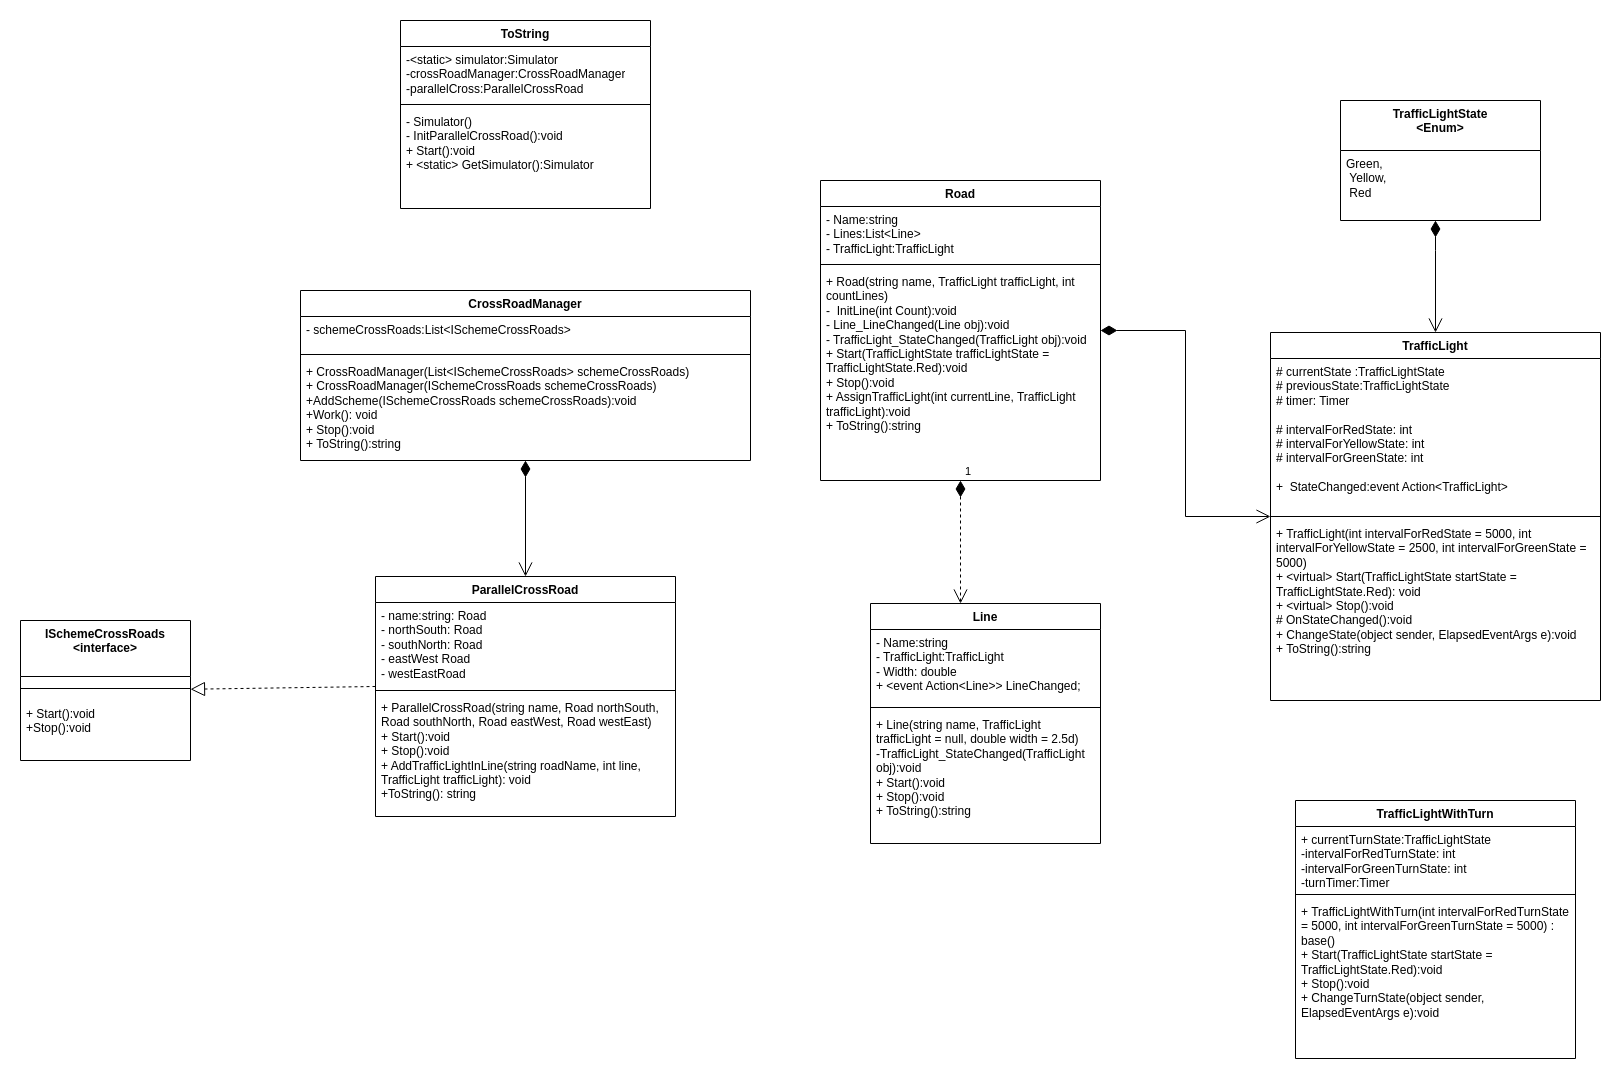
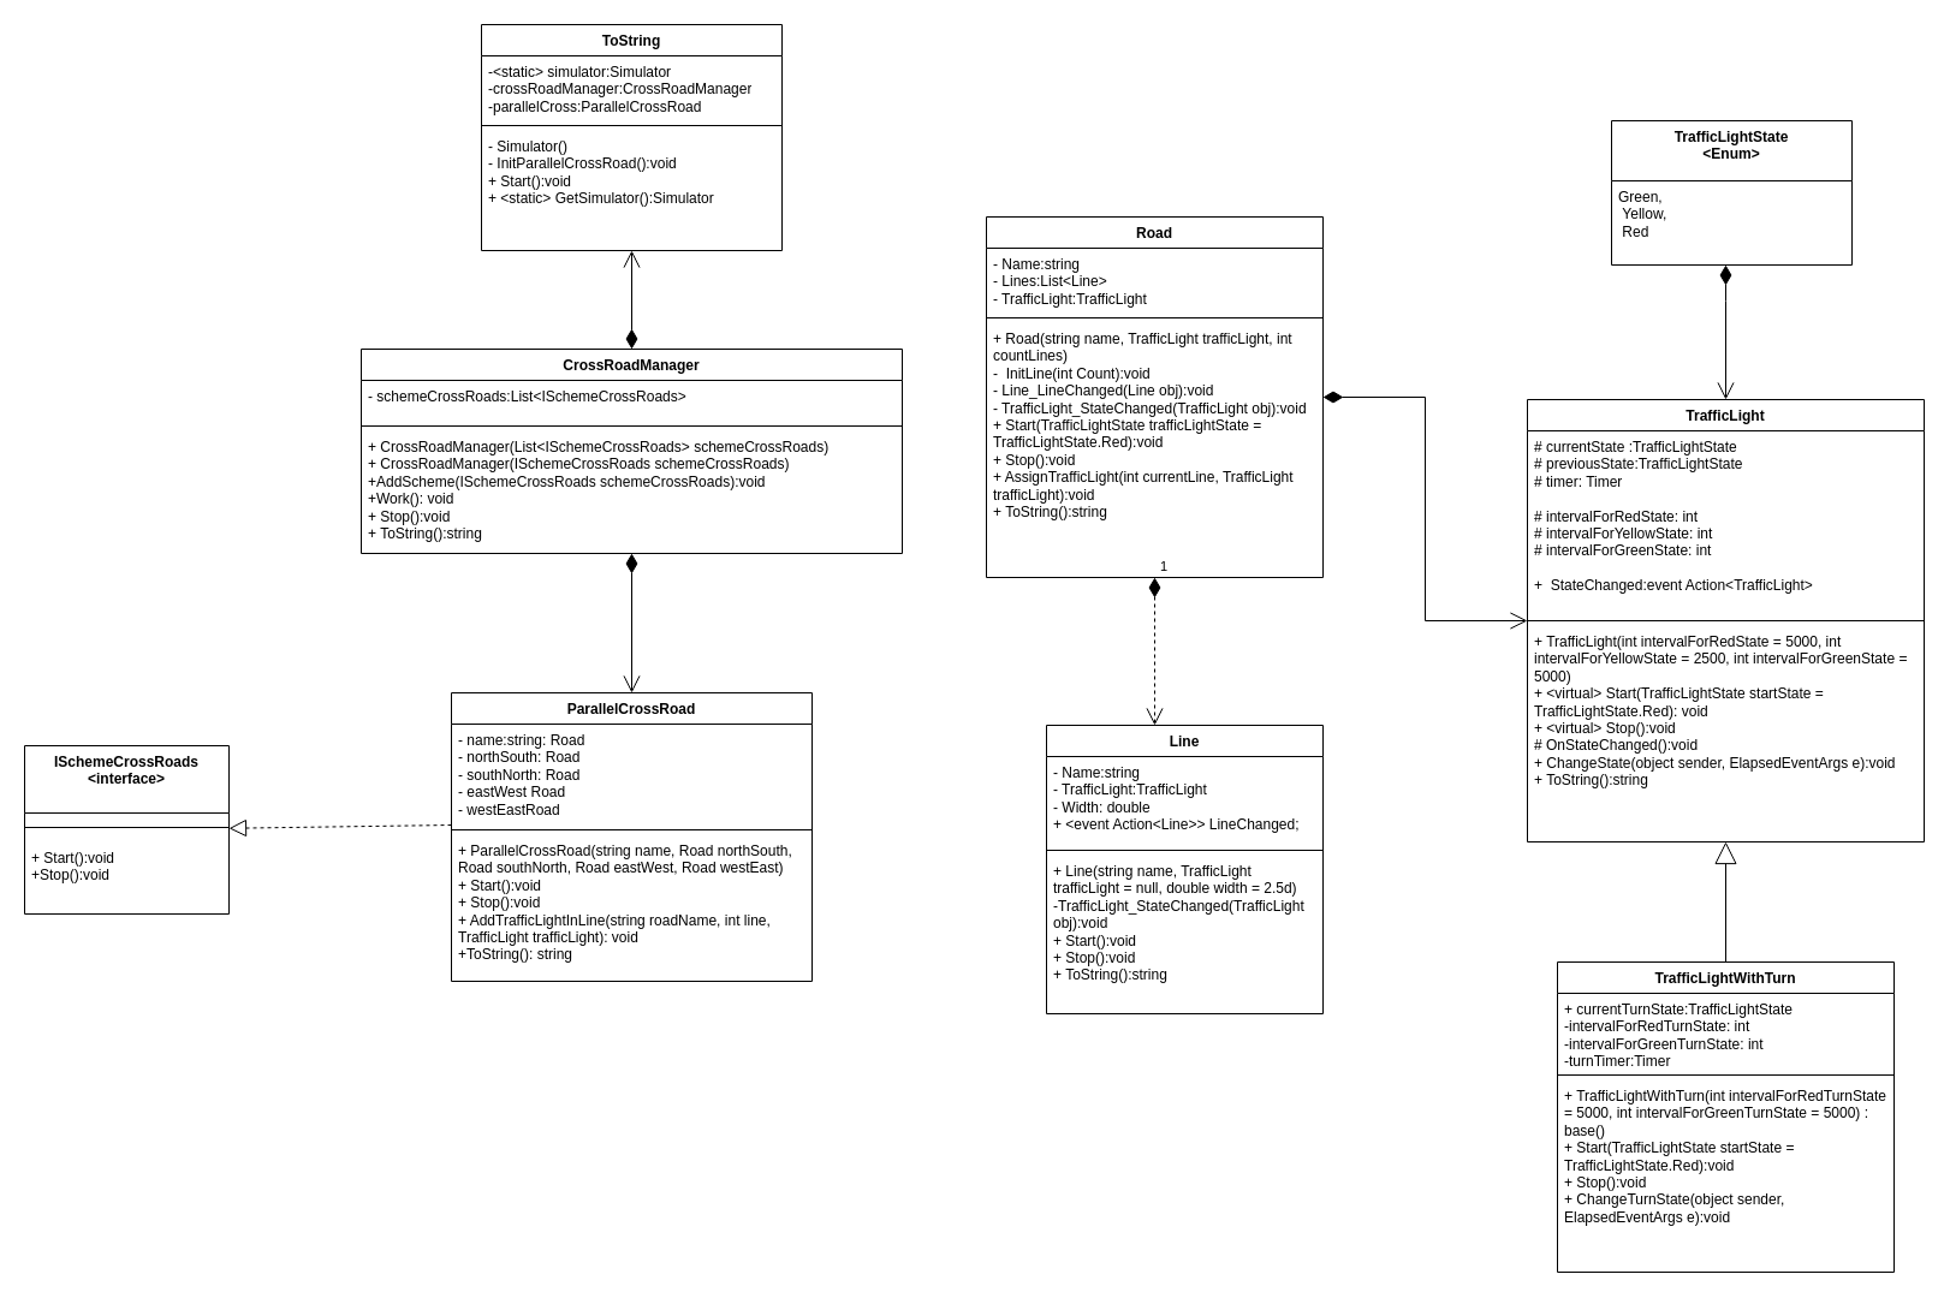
  <mxCell id="0" />
  <mxCell id="1" parent="0" />
  <mxCell id="2" value="Road&lt;br&gt;" style="swimlane;fontStyle=1;align=center;verticalAlign=top;childLayout=stackLayout;horizontal=1;startSize=26;horizontalStack=0;resizeParent=1;resizeParentMax=0;resizeLast=0;collapsible=1;marginBottom=0;whiteSpace=wrap;html=1;" parent="1" vertex="1"><mxGeometry x="820" y="180" width="280" height="300" as="geometry" /></mxCell>
  <mxCell id="3" value="- Name:string&lt;br&gt;- Lines:List&amp;lt;Line&amp;gt;&lt;br&gt;- TrafficLight:TrafficLight&amp;nbsp;&lt;br&gt;&amp;nbsp;" style="text;strokeColor=none;fillColor=none;align=left;verticalAlign=top;spacingLeft=4;spacingRight=4;overflow=hidden;rotatable=0;points=[[0,0.5],[1,0.5]];portConstraint=eastwest;whiteSpace=wrap;html=1;" parent="2" vertex="1"><mxGeometry y="26" width="280" height="54" as="geometry" /></mxCell>
  <mxCell id="4" value="" style="line;strokeWidth=1;fillColor=none;align=left;verticalAlign=middle;spacingTop=-1;spacingLeft=3;spacingRight=3;rotatable=0;labelPosition=right;points=[];portConstraint=eastwest;strokeColor=inherit;" parent="2" vertex="1"><mxGeometry y="80" width="280" height="8" as="geometry" /></mxCell>
  <mxCell id="5" value="+ Road(string name, TrafficLight trafficLight, int countLines)&lt;br&gt;-&amp;nbsp; InitLine(int Count):void&lt;br&gt;- Line_LineChanged(Line obj):void&lt;br&gt;- TrafficLight_StateChanged(TrafficLight obj):void&lt;br&gt;+ Start(TrafficLightState trafficLightState = TrafficLightState.Red):void&lt;br&gt;+ Stop():void&lt;br&gt;+ AssignTrafficLight(int currentLine, TrafficLight trafficLight):void&lt;br&gt;+ ToString():string&lt;br&gt;&lt;br&gt;&lt;br&gt;" style="text;strokeColor=none;fillColor=none;align=left;verticalAlign=top;spacingLeft=4;spacingRight=4;overflow=hidden;rotatable=0;points=[[0,0.5],[1,0.5]];portConstraint=eastwest;whiteSpace=wrap;html=1;" parent="2" vertex="1"><mxGeometry y="88" width="280" height="212" as="geometry" /></mxCell>
  <mxCell id="6" value="CrossRoadManager&lt;br&gt;" style="swimlane;fontStyle=1;align=center;verticalAlign=top;childLayout=stackLayout;horizontal=1;startSize=26;horizontalStack=0;resizeParent=1;resizeParentMax=0;resizeLast=0;collapsible=1;marginBottom=0;whiteSpace=wrap;html=1;" parent="1" vertex="1"><mxGeometry x="300" y="290" width="450" height="170" as="geometry" /></mxCell>
  <mxCell id="7" value="&lt;div&gt;- schemeCrossRoads:List&amp;lt;ISchemeCrossRoads&amp;gt;&lt;/div&gt;" style="text;strokeColor=none;fillColor=none;align=left;verticalAlign=top;spacingLeft=4;spacingRight=4;overflow=hidden;rotatable=0;points=[[0,0.5],[1,0.5]];portConstraint=eastwest;whiteSpace=wrap;html=1;" parent="6" vertex="1"><mxGeometry y="26" width="450" height="34" as="geometry" /></mxCell>
  <mxCell id="8" value="" style="line;strokeWidth=1;fillColor=none;align=left;verticalAlign=middle;spacingTop=-1;spacingLeft=3;spacingRight=3;rotatable=0;labelPosition=right;points=[];portConstraint=eastwest;strokeColor=inherit;" parent="6" vertex="1"><mxGeometry y="60" width="450" height="8" as="geometry" /></mxCell>
  <mxCell id="9" value="+ CrossRoadManager(List&amp;lt;ISchemeCrossRoads&amp;gt; schemeCrossRoads)&lt;br&gt;+ CrossRoadManager(ISchemeCrossRoads schemeCrossRoads)&lt;br&gt;+AddScheme(ISchemeCrossRoads schemeCrossRoads):void&amp;nbsp;&lt;br&gt;+Work(): void&lt;br&gt;+ Stop():void&lt;br&gt;+ ToString():string" style="text;strokeColor=none;fillColor=none;align=left;verticalAlign=top;spacingLeft=4;spacingRight=4;overflow=hidden;rotatable=0;points=[[0,0.5],[1,0.5]];portConstraint=eastwest;whiteSpace=wrap;html=1;" parent="6" vertex="1"><mxGeometry y="68" width="450" height="102" as="geometry" /></mxCell>
  <mxCell id="10" value="ISchemeCrossRoads&lt;br&gt;&amp;lt;interface&amp;gt;" style="swimlane;fontStyle=1;align=center;verticalAlign=top;childLayout=stackLayout;horizontal=1;startSize=56;horizontalStack=0;resizeParent=1;resizeParentMax=0;resizeLast=0;collapsible=1;marginBottom=0;whiteSpace=wrap;html=1;" parent="1" vertex="1"><mxGeometry x="20" y="620" width="170" height="140" as="geometry" /></mxCell>
  <mxCell id="11" value="" style="line;strokeWidth=1;fillColor=none;align=left;verticalAlign=middle;spacingTop=-1;spacingLeft=3;spacingRight=3;rotatable=0;labelPosition=right;points=[];portConstraint=eastwest;strokeColor=inherit;" parent="10" vertex="1"><mxGeometry y="56" width="170" height="24" as="geometry" /></mxCell>
  <mxCell id="12" value="+ Start():void&lt;br&gt;+Stop():void" style="text;strokeColor=none;fillColor=none;align=left;verticalAlign=top;spacingLeft=4;spacingRight=4;overflow=hidden;rotatable=0;points=[[0,0.5],[1,0.5]];portConstraint=eastwest;whiteSpace=wrap;html=1;" parent="10" vertex="1"><mxGeometry y="80" width="170" height="60" as="geometry" /></mxCell>
  <mxCell id="13" value="Line" style="swimlane;fontStyle=1;align=center;verticalAlign=top;childLayout=stackLayout;horizontal=1;startSize=26;horizontalStack=0;resizeParent=1;resizeParentMax=0;resizeLast=0;collapsible=1;marginBottom=0;whiteSpace=wrap;html=1;" parent="1" vertex="1"><mxGeometry x="870" y="603" width="230" height="240" as="geometry" /></mxCell>
  <mxCell id="14" value="- Name:string&lt;br&gt;- TrafficLight:TrafficLight&amp;nbsp;&lt;br&gt;- Width: double&lt;br&gt;+ &amp;lt;event Action&amp;lt;Line&amp;gt;&amp;gt; LineChanged;" style="text;strokeColor=none;fillColor=none;align=left;verticalAlign=top;spacingLeft=4;spacingRight=4;overflow=hidden;rotatable=0;points=[[0,0.5],[1,0.5]];portConstraint=eastwest;whiteSpace=wrap;html=1;" parent="13" vertex="1"><mxGeometry y="26" width="230" height="74" as="geometry" /></mxCell>
  <mxCell id="15" value="" style="line;strokeWidth=1;fillColor=none;align=left;verticalAlign=middle;spacingTop=-1;spacingLeft=3;spacingRight=3;rotatable=0;labelPosition=right;points=[];portConstraint=eastwest;strokeColor=inherit;" parent="13" vertex="1"><mxGeometry y="100" width="230" height="8" as="geometry" /></mxCell>
  <mxCell id="16" value="+ Line(string name, TrafficLight trafficLight = null, double width = 2.5d)&lt;br&gt;-TrafficLight_StateChanged(TrafficLight obj):void&amp;nbsp;&lt;br&gt;+ Start():void&lt;br&gt;+ Stop():void&lt;br&gt;+ ToString():string" style="text;strokeColor=none;fillColor=none;align=left;verticalAlign=top;spacingLeft=4;spacingRight=4;overflow=hidden;rotatable=0;points=[[0,0.5],[1,0.5]];portConstraint=eastwest;whiteSpace=wrap;html=1;" parent="13" vertex="1"><mxGeometry y="108" width="230" height="132" as="geometry" /></mxCell>
  <mxCell id="17" value="ParallelCrossRoad" style="swimlane;fontStyle=1;align=center;verticalAlign=top;childLayout=stackLayout;horizontal=1;startSize=26;horizontalStack=0;resizeParent=1;resizeParentMax=0;resizeLast=0;collapsible=1;marginBottom=0;whiteSpace=wrap;html=1;" parent="1" vertex="1"><mxGeometry x="375" y="576" width="300" height="240" as="geometry" /></mxCell>
  <mxCell id="18" value="&lt;div&gt;- name:string: Road&lt;/div&gt;&lt;div&gt;&lt;span style=&quot;background-color: initial;&quot;&gt;- northSouth: Road&lt;/span&gt;&lt;/div&gt;&lt;div&gt;- southNorth: Road&lt;/div&gt;&lt;div&gt;- eastWest Road&lt;/div&gt;&lt;div&gt;- westEastRoad&lt;/div&gt;" style="text;strokeColor=none;fillColor=none;align=left;verticalAlign=top;spacingLeft=4;spacingRight=4;overflow=hidden;rotatable=0;points=[[0,0.5],[1,0.5]];portConstraint=eastwest;whiteSpace=wrap;html=1;" parent="17" vertex="1"><mxGeometry y="26" width="300" height="84" as="geometry" /></mxCell>
  <mxCell id="19" value="" style="line;strokeWidth=1;fillColor=none;align=left;verticalAlign=middle;spacingTop=-1;spacingLeft=3;spacingRight=3;rotatable=0;labelPosition=right;points=[];portConstraint=eastwest;strokeColor=inherit;" parent="17" vertex="1"><mxGeometry y="110" width="300" height="8" as="geometry" /></mxCell>
  <mxCell id="20" value="+ ParallelCrossRoad(string name, Road northSouth, Road southNorth, Road eastWest, Road westEast)&lt;br&gt;+ Start():void&lt;br&gt;+ Stop():void&lt;br&gt;+ AddTrafficLightInLine(string roadName, int line, TrafficLight trafficLight): void&lt;br&gt;+ToString(): string" style="text;strokeColor=none;fillColor=none;align=left;verticalAlign=top;spacingLeft=4;spacingRight=4;overflow=hidden;rotatable=0;points=[[0,0.5],[1,0.5]];portConstraint=eastwest;whiteSpace=wrap;html=1;" parent="17" vertex="1"><mxGeometry y="118" width="300" height="122" as="geometry" /></mxCell>
  <mxCell id="21" value="ToString" style="swimlane;fontStyle=1;align=center;verticalAlign=top;childLayout=stackLayout;horizontal=1;startSize=26;horizontalStack=0;resizeParent=1;resizeParentMax=0;resizeLast=0;collapsible=1;marginBottom=0;whiteSpace=wrap;html=1;" parent="1" vertex="1"><mxGeometry x="400" y="20" width="250" height="188" as="geometry" /></mxCell>
  <mxCell id="22" value="-&amp;lt;static&amp;gt; simulator:Simulator&lt;br&gt;-crossRoadManager:CrossRoadManager&lt;br&gt;-parallelCross:ParallelCrossRoad&amp;nbsp;" style="text;strokeColor=none;fillColor=none;align=left;verticalAlign=top;spacingLeft=4;spacingRight=4;overflow=hidden;rotatable=0;points=[[0,0.5],[1,0.5]];portConstraint=eastwest;whiteSpace=wrap;html=1;" parent="21" vertex="1"><mxGeometry y="26" width="250" height="54" as="geometry" /></mxCell>
  <mxCell id="23" value="" style="line;strokeWidth=1;fillColor=none;align=left;verticalAlign=middle;spacingTop=-1;spacingLeft=3;spacingRight=3;rotatable=0;labelPosition=right;points=[];portConstraint=eastwest;strokeColor=inherit;" parent="21" vertex="1"><mxGeometry y="80" width="250" height="8" as="geometry" /></mxCell>
  <mxCell id="24" value="- Simulator()&lt;br&gt;- InitParallelCrossRoad():void&amp;nbsp;&lt;br&gt;+ Start():void&amp;nbsp;&lt;br&gt;+ &amp;lt;static&amp;gt; GetSimulator():Simulator&amp;nbsp;" style="text;strokeColor=none;fillColor=none;align=left;verticalAlign=top;spacingLeft=4;spacingRight=4;overflow=hidden;rotatable=0;points=[[0,0.5],[1,0.5]];portConstraint=eastwest;whiteSpace=wrap;html=1;" parent="21" vertex="1"><mxGeometry y="88" width="250" height="100" as="geometry" /></mxCell>
  <mxCell id="25" value="TrafficLight" style="swimlane;fontStyle=1;align=center;verticalAlign=top;childLayout=stackLayout;horizontal=1;startSize=26;horizontalStack=0;resizeParent=1;resizeParentMax=0;resizeLast=0;collapsible=1;marginBottom=0;whiteSpace=wrap;html=1;" parent="1" vertex="1"><mxGeometry x="1270" y="332" width="330" height="368" as="geometry" /></mxCell>
  <mxCell id="26" value="&lt;div&gt;# currentState :TrafficLightState&lt;/div&gt;&lt;div&gt;# previousState:TrafficLightState&amp;nbsp;&amp;nbsp;&lt;/div&gt;&lt;div&gt;&lt;span style=&quot;background-color: initial;&quot;&gt;# timer: Timer&lt;/span&gt;&lt;/div&gt;&lt;div&gt;&lt;br&gt;&lt;/div&gt;&lt;div&gt;# intervalForRedState: int&lt;/div&gt;&lt;div&gt;# intervalForYellowState: int&lt;/div&gt;&lt;div&gt;# intervalForGreenState: int&lt;/div&gt;&lt;div&gt;&lt;br&gt;&lt;/div&gt;&lt;div&gt;+&amp;nbsp; StateChanged:event Action&amp;lt;TrafficLight&amp;gt;&lt;/div&gt;" style="text;strokeColor=none;fillColor=none;align=left;verticalAlign=top;spacingLeft=4;spacingRight=4;overflow=hidden;rotatable=0;points=[[0,0.5],[1,0.5]];portConstraint=eastwest;whiteSpace=wrap;html=1;" parent="25" vertex="1"><mxGeometry y="26" width="330" height="154" as="geometry" /></mxCell>
  <mxCell id="27" value="" style="line;strokeWidth=1;fillColor=none;align=left;verticalAlign=middle;spacingTop=-1;spacingLeft=3;spacingRight=3;rotatable=0;labelPosition=right;points=[];portConstraint=eastwest;strokeColor=inherit;" parent="25" vertex="1"><mxGeometry y="180" width="330" height="8" as="geometry" /></mxCell>
  <mxCell id="28" value="+ TrafficLight(int intervalForRedState = 5000, int intervalForYellowState = 2500, int intervalForGreenState = 5000)&lt;br&gt;+ &amp;lt;virtual&amp;gt; Start(TrafficLightState startState = TrafficLightState.Red): void&lt;br&gt;+ &amp;lt;virtual&amp;gt; Stop():void&amp;nbsp;&lt;br&gt;# OnStateChanged():void&lt;br&gt;+ ChangeState(object sender, ElapsedEventArgs e):void&lt;br&gt;+ ToString():string&amp;nbsp;&lt;br&gt;&lt;br&gt;" style="text;strokeColor=none;fillColor=none;align=left;verticalAlign=top;spacingLeft=4;spacingRight=4;overflow=hidden;rotatable=0;points=[[0,0.5],[1,0.5]];portConstraint=eastwest;whiteSpace=wrap;html=1;" parent="25" vertex="1"><mxGeometry y="188" width="330" height="180" as="geometry" /></mxCell>
  <mxCell id="29" value="TrafficLightWithTurn" style="swimlane;fontStyle=1;align=center;verticalAlign=top;childLayout=stackLayout;horizontal=1;startSize=26;horizontalStack=0;resizeParent=1;resizeParentMax=0;resizeLast=0;collapsible=1;marginBottom=0;whiteSpace=wrap;html=1;" parent="1" vertex="1"><mxGeometry x="1295" y="800" width="280" height="258" as="geometry" /></mxCell>
  <mxCell id="30" value="&lt;div&gt;+ currentTurnState:TrafficLightState&amp;nbsp;&lt;/div&gt;&lt;div&gt;&lt;span style=&quot;background-color: initial;&quot;&gt;-intervalForRedTurnState: int&lt;/span&gt;&lt;br&gt;&lt;/div&gt;&lt;div&gt;-intervalForGreenTurnState: int&lt;/div&gt;&lt;div&gt;&lt;span style=&quot;background-color: initial;&quot;&gt;-turnTimer:Timer&lt;/span&gt;&lt;br&gt;&lt;/div&gt;" style="text;strokeColor=none;fillColor=none;align=left;verticalAlign=top;spacingLeft=4;spacingRight=4;overflow=hidden;rotatable=0;points=[[0,0.5],[1,0.5]];portConstraint=eastwest;whiteSpace=wrap;html=1;" parent="29" vertex="1"><mxGeometry y="26" width="280" height="64" as="geometry" /></mxCell>
  <mxCell id="31" value="" style="line;strokeWidth=1;fillColor=none;align=left;verticalAlign=middle;spacingTop=-1;spacingLeft=3;spacingRight=3;rotatable=0;labelPosition=right;points=[];portConstraint=eastwest;strokeColor=inherit;" parent="29" vertex="1"><mxGeometry y="90" width="280" height="8" as="geometry" /></mxCell>
  <mxCell id="32" value="+ TrafficLightWithTurn(int intervalForRedTurnState = 5000, int intervalForGreenTurnState = 5000) : base()&lt;br&gt;+ Start(TrafficLightState startState = TrafficLightState.Red):void&lt;br&gt;+ Stop():void&lt;br&gt;+ ChangeTurnState(object sender, ElapsedEventArgs e):void&lt;br&gt;" style="text;strokeColor=none;fillColor=none;align=left;verticalAlign=top;spacingLeft=4;spacingRight=4;overflow=hidden;rotatable=0;points=[[0,0.5],[1,0.5]];portConstraint=eastwest;whiteSpace=wrap;html=1;" parent="29" vertex="1"><mxGeometry y="98" width="280" height="160" as="geometry" /></mxCell>
  <mxCell id="33" value="" style="endArrow=block;dashed=1;endFill=0;endSize=12;html=1;rounded=0;exitX=0;exitY=1;exitDx=0;exitDy=0;exitPerimeter=0;" parent="1" source="18" target="10" edge="1"><mxGeometry width="160" relative="1" as="geometry"><mxPoint x="850" y="530" as="sourcePoint" /><mxPoint x="820" y="372" as="targetPoint" /></mxGeometry></mxCell>
+ <mxCell id="34" value="" style="endArrow=block;endSize=16;endFill=0;html=1;rounded=0;exitX=0.5;exitY=0;exitDx=0;exitDy=0;" parent="1" source="29" target="25" edge="1"><mxGeometry width="160" relative="1" as="geometry"><mxPoint x="1480" y="580" as="sourcePoint" /><mxPoint x="1640" y="580" as="targetPoint" /></mxGeometry></mxCell>
  <mxCell id="35" value="" style="endArrow=open;html=1;endSize=12;startArrow=diamondThin;startSize=14;startFill=1;edgeStyle=orthogonalEdgeStyle;align=left;verticalAlign=bottom;rounded=0;" parent="1" source="6" target="17" edge="1"><mxGeometry x="-0.741" y="65" relative="1" as="geometry"><mxPoint x="980" y="280" as="sourcePoint" /><mxPoint x="1140" y="280" as="targetPoint" /><mxPoint as="offset" /></mxGeometry></mxCell>
  <mxCell id="36" value="1" style="endArrow=open;html=1;endSize=12;startArrow=diamondThin;startSize=14;startFill=1;edgeStyle=orthogonalEdgeStyle;align=left;verticalAlign=bottom;rounded=0;dashed=1;" parent="1" source="2" target="13" edge="1"><mxGeometry x="-1" y="3" relative="1" as="geometry"><mxPoint x="1140" y="432.5" as="sourcePoint" /><mxPoint x="1220" y="433" as="targetPoint" /><Array as="points"><mxPoint x="985" y="450" /><mxPoint x="985" y="450" /></Array></mxGeometry></mxCell>
  <mxCell id="37" value="" style="endArrow=open;html=1;endSize=12;startArrow=diamondThin;startSize=14;startFill=1;edgeStyle=orthogonalEdgeStyle;align=left;verticalAlign=bottom;rounded=0;" parent="1" source="2" target="25" edge="1"><mxGeometry x="-0.308" y="99" relative="1" as="geometry"><mxPoint x="1160" y="452.5" as="sourcePoint" /><mxPoint x="1240" y="453" as="targetPoint" /><mxPoint x="-64" y="-93" as="offset" /></mxGeometry></mxCell>
+ <mxCell id="38" value="" style="endArrow=open;html=1;endSize=12;startArrow=diamondThin;startSize=14;startFill=1;edgeStyle=orthogonalEdgeStyle;align=left;verticalAlign=bottom;rounded=0;" parent="1" source="6" target="21" edge="1"><mxGeometry x="-0.048" y="-145" relative="1" as="geometry"><mxPoint x="1170" y="462.5" as="sourcePoint" /><mxPoint x="1250" y="463" as="targetPoint" /><mxPoint as="offset" /></mxGeometry></mxCell>
  <mxCell id="39" value="TrafficLightState&lt;br&gt;&amp;lt;Enum&amp;gt;" style="swimlane;fontStyle=1;align=center;verticalAlign=top;childLayout=stackLayout;horizontal=1;startSize=50;horizontalStack=0;resizeParent=1;resizeParentMax=0;resizeLast=0;collapsible=1;marginBottom=0;whiteSpace=wrap;html=1;" parent="1" vertex="1"><mxGeometry x="1340" y="100" width="200" height="120" as="geometry" /></mxCell>
  <mxCell id="40" value="&lt;div&gt;Green,&lt;/div&gt;&lt;div&gt;&amp;nbsp;Yellow,&lt;/div&gt;&lt;div&gt;&amp;nbsp;Red&lt;/div&gt;" style="text;strokeColor=none;fillColor=none;align=left;verticalAlign=top;spacingLeft=4;spacingRight=4;overflow=hidden;rotatable=0;points=[[0,0.5],[1,0.5]];portConstraint=eastwest;whiteSpace=wrap;html=1;" parent="39" vertex="1"><mxGeometry y="50" width="200" height="70" as="geometry" /></mxCell>
  <mxCell id="41" value="" style="endArrow=open;html=1;endSize=12;startArrow=diamondThin;startSize=14;startFill=1;edgeStyle=orthogonalEdgeStyle;align=left;verticalAlign=bottom;rounded=0;" parent="1" source="39" target="25" edge="1"><mxGeometry x="-0.308" y="99" relative="1" as="geometry"><mxPoint x="1110" y="340" as="sourcePoint" /><mxPoint x="1280" y="526" as="targetPoint" /><mxPoint x="-64" y="-93" as="offset" /><Array as="points"><mxPoint x="1435" y="250" /><mxPoint x="1435" y="250" /></Array></mxGeometry></mxCell>
